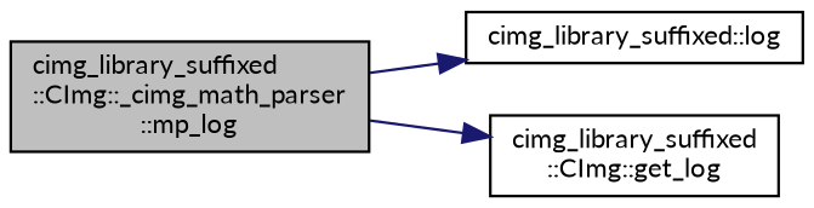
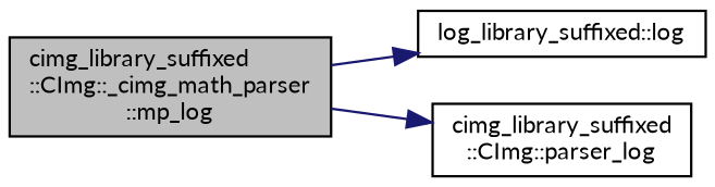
  digraph {
    fontname=Lato
    rankdir=LR
    node [color=black fillcolor=white fontname=Lato fontsize=10 shape=record style=filled]
    edge [color=midnightblue fontname=Lato fontsize=10 labelfontname=Helvetica labelfontsize=10 style=solid]
    n1 [fillcolor=grey75 fontcolor=black height=0.2 label="cimg_library_suffixed\l::CImg::_cimg_math_parser\l::mp_log" width=0.4]
-   n2 [height=0.2 label="cimg_library_suffixed::log" width=0.4]
-   n3 [height=0.2 label="cimg_library_suffixed\l::CImg::get_log" width=0.4]
+   n2 [height=0.2 label="log_library_suffixed::log" width=0.4]
+   n3 [height=0.2 label="cimg_library_suffixed\l::CImg::parser_log" width=0.4]
    n1 -> n2
    n1 -> n3
  }
